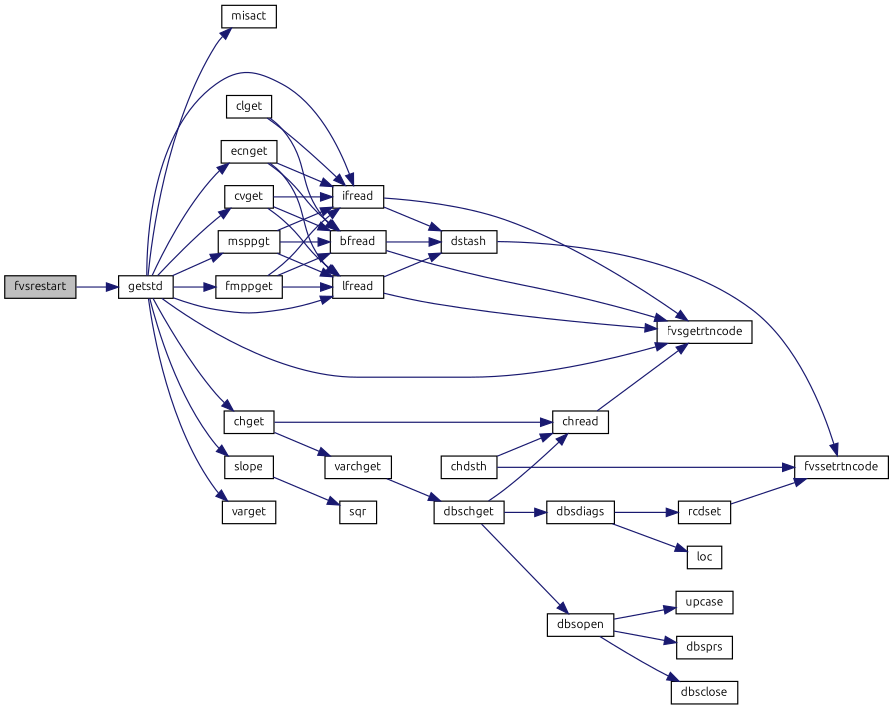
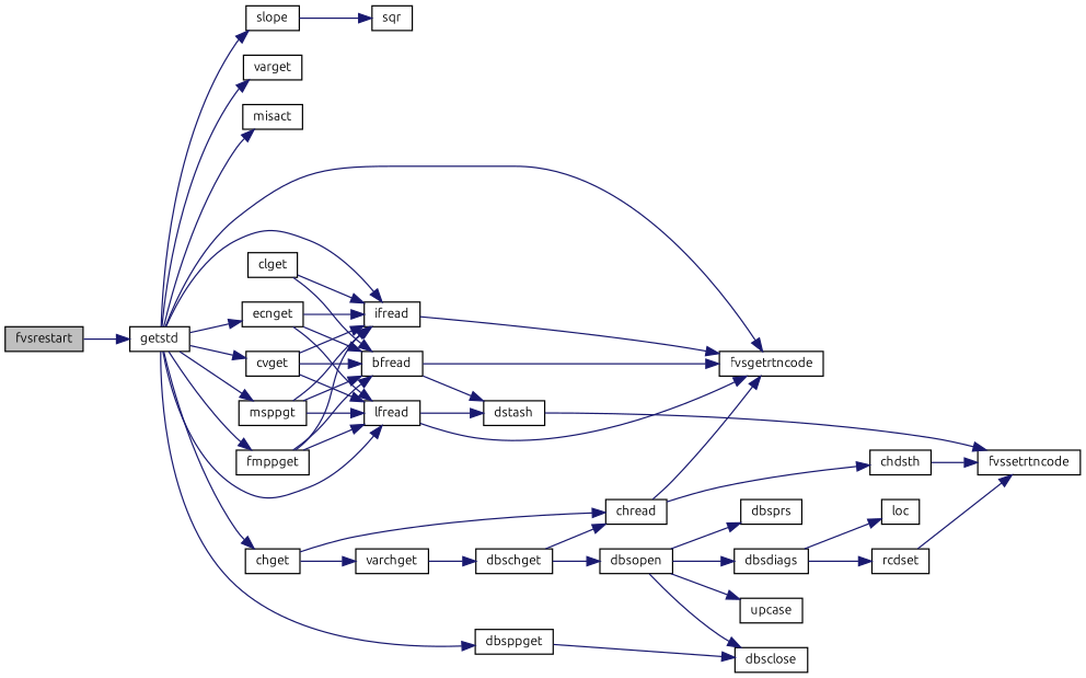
  digraph {
    fontname=Ubuntu
    rankdir=LR
    node [color=black fillcolor=white fontname=Ubuntu fontsize=10 shape=record style=filled]
    edge [color=midnightblue fontname=Ubuntu fontsize=10 labelfontname=Helvetica labelfontsize=10 style=solid]
    n1 [fillcolor=grey75 fontcolor=black height=0.2 label=fvsrestart width=0.4]
    n2 [height=0.2 label=getstd width=0.4]
    n3 [height=0.2 label=ifread width=0.4]
    n4 [height=0.2 label=fvsgetrtncode width=0.4]
    n5 [height=0.2 label=lfread width=0.4]
    n6 [height=0.2 label=slope width=0.4]
    n7 [height=0.2 label=varget width=0.4]
    n8 [height=0.2 label=cvget width=0.4]
    n9 [height=0.2 label=misact width=0.4]
    n10 [height=0.2 label=msppgt width=0.4]
    n11 [height=0.2 label=fmppget width=0.4]
    n12 [height=0.2 label=ecnget width=0.4]
+   n13 [height=0.2 label=dbsppget width=0.4]
    n14 [height=0.2 label=chget width=0.4]
    n15 [height=0.2 label=dstash width=0.4]
    n16 [height=0.2 label=bfread width=0.4]
    n17 [height=0.2 label=sqr width=0.4]
    n18 [height=0.2 label=dbsclose width=0.4]
    n19 [height=0.2 label=clget width=0.4]
    n20 [height=0.2 label=chread width=0.4]
    n21 [height=0.2 label=varchget width=0.4]
    n22 [height=0.2 label=fvssetrtncode width=0.4]
    n23 [height=0.2 label=chdsth width=0.4]
    n24 [height=0.2 label=dbschget width=0.4]
    n25 [height=0.2 label=dbsopen width=0.4]
    n26 [height=0.2 label=upcase width=0.4]
    n27 [height=0.2 label=dbsprs width=0.4]
    n28 [height=0.2 label=dbsdiags width=0.4]
    n29 [height=0.2 label=loc width=0.4]
    n30 [height=0.2 label=rcdset width=0.4]
    n1 -> n2
    n2 -> n3
    n2 -> n4
    n2 -> n5
    n2 -> n6
    n2 -> n7
    n2 -> n8
    n2 -> n9
    n2 -> n10
    n2 -> n11
    n2 -> n12
+   n2 -> n13
    n2 -> n14
    n3 -> n4
-   n3 -> n15
    n5 -> n4
    n5 -> n15
    n6 -> n17
    n8 -> n3
    n8 -> n5
    n8 -> n16
    n10 -> n3
    n10 -> n5
    n10 -> n16
    n11 -> n3
    n11 -> n5
    n11 -> n16
    n12 -> n3
    n12 -> n5
    n12 -> n16
+   n13 -> n18
    n14 -> n20
    n14 -> n21
    n15 -> n22
    n16 -> n4
    n16 -> n15
    n19 -> n3
    n19 -> n16
    n20 -> n4
-   n23 -> n20
+   n20 -> n23
    n21 -> n24
    n23 -> n22
    n24 -> n20
    n24 -> n25
    n25 -> n18
    n25 -> n26
    n25 -> n27
-   n24 -> n28
+   n25 -> n28
    n28 -> n29
    n28 -> n30
    n30 -> n22
  }
